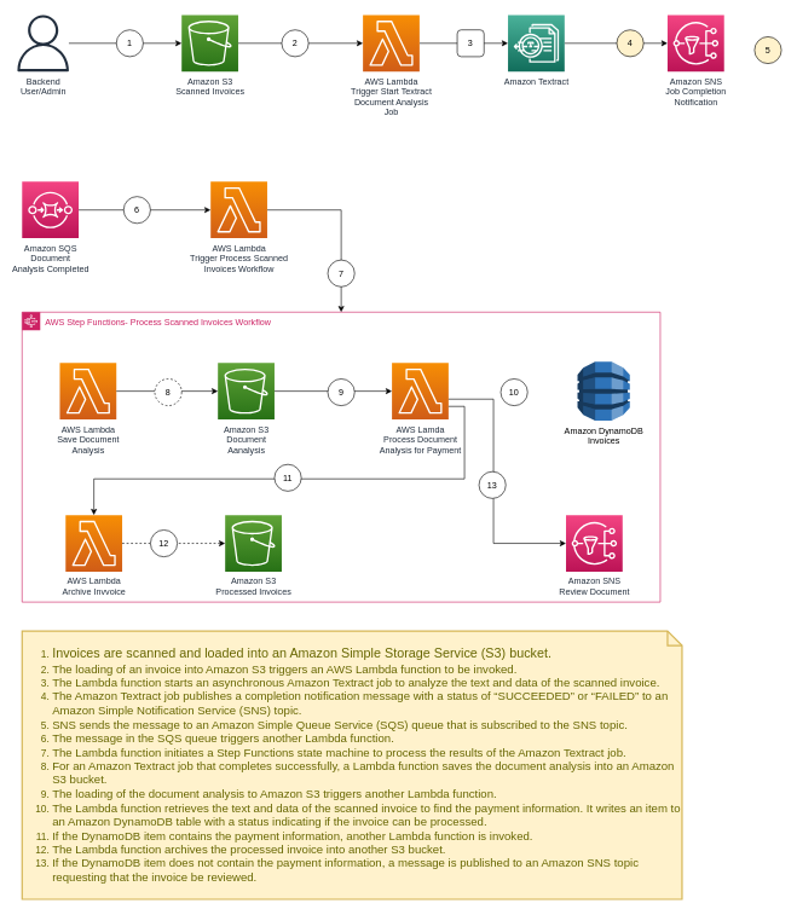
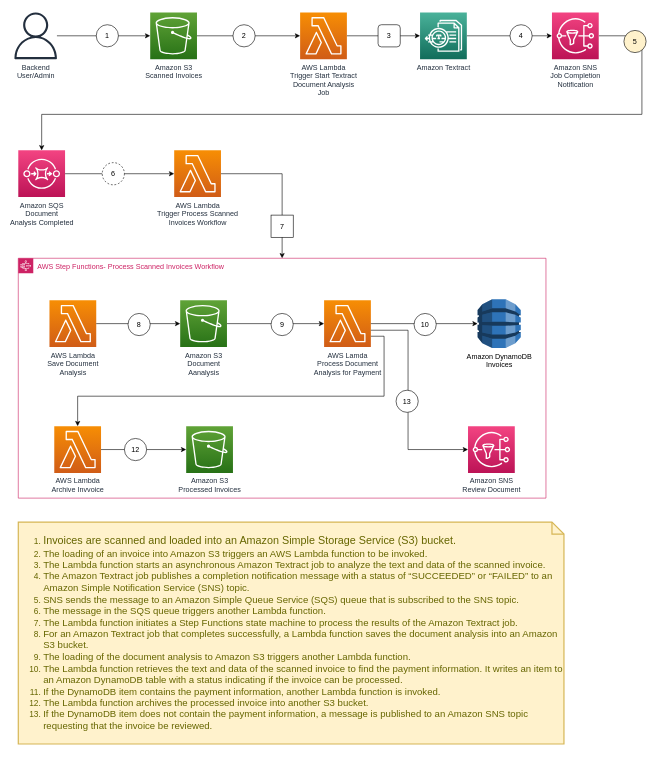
  <mxCell id="0" />
  <mxCell id="1" parent="0" />
  <mxCell id="2" value="Backend&lt;br&gt;User/Admin" style="outlineConnect=0;fontColor=#232F3E;gradientColor=none;fillColor=#232F3E;strokeColor=none;dashed=0;verticalLabelPosition=bottom;verticalAlign=top;align=center;html=1;fontSize=12;fontStyle=0;aspect=fixed;pointerEvents=1;shape=mxgraph.aws4.user;" parent="1" vertex="1"><mxGeometry x="20" y="20" width="78" height="78" as="geometry" /></mxCell>
  <mxCell id="3" style="edgeStyle=orthogonalEdgeStyle;rounded=0;orthogonalLoop=1;jettySize=auto;html=1;" parent="1" source="4" target="6" edge="1"><mxGeometry relative="1" as="geometry" /></mxCell>
  <mxCell id="4" value="&lt;div&gt;&lt;span&gt;Amazon S3 &lt;br&gt;Scanned Invoices&lt;/span&gt;&lt;/div&gt;" style="points=[[0,0,0],[0.25,0,0],[0.5,0,0],[0.75,0,0],[1,0,0],[0,1,0],[0.25,1,0],[0.5,1,0],[0.75,1,0],[1,1,0],[0,0.25,0],[0,0.5,0],[0,0.75,0],[1,0.25,0],[1,0.5,0],[1,0.75,0]];outlineConnect=0;fontColor=#232F3E;gradientColor=#60A337;gradientDirection=north;fillColor=#277116;strokeColor=#ffffff;dashed=0;verticalLabelPosition=bottom;verticalAlign=top;align=center;html=1;fontSize=12;fontStyle=0;aspect=fixed;shape=mxgraph.aws4.resourceIcon;resIcon=mxgraph.aws4.s3;" parent="1" vertex="1"><mxGeometry x="250" y="20" width="78" height="78" as="geometry" /></mxCell>
  <mxCell id="5" style="edgeStyle=orthogonalEdgeStyle;rounded=0;orthogonalLoop=1;jettySize=auto;html=1;entryX=0;entryY=0.5;entryDx=0;entryDy=0;entryPerimeter=0;" parent="1" source="6" target="8" edge="1"><mxGeometry relative="1" as="geometry" /></mxCell>
  <mxCell id="6" value="AWS Lambda&lt;br&gt;Trigger Start Textract&lt;br&gt;Document Analysis&lt;br&gt;Job" style="points=[[0,0,0],[0.25,0,0],[0.5,0,0],[0.75,0,0],[1,0,0],[0,1,0],[0.25,1,0],[0.5,1,0],[0.75,1,0],[1,1,0],[0,0.25,0],[0,0.5,0],[0,0.75,0],[1,0.25,0],[1,0.5,0],[1,0.75,0]];outlineConnect=0;fontColor=#232F3E;gradientColor=#F78E04;gradientDirection=north;fillColor=#D05C17;strokeColor=#ffffff;dashed=0;verticalLabelPosition=bottom;verticalAlign=top;align=center;html=1;fontSize=12;fontStyle=0;aspect=fixed;shape=mxgraph.aws4.resourceIcon;resIcon=mxgraph.aws4.lambda;" parent="1" vertex="1"><mxGeometry x="500" y="20" width="78" height="78" as="geometry" /></mxCell>
  <mxCell id="7" style="edgeStyle=orthogonalEdgeStyle;rounded=0;orthogonalLoop=1;jettySize=auto;html=1;" parent="1" source="8" target="10" edge="1"><mxGeometry relative="1" as="geometry" /></mxCell>
  <mxCell id="8" value="Amazon Textract" style="points=[[0,0,0],[0.25,0,0],[0.5,0,0],[0.75,0,0],[1,0,0],[0,1,0],[0.25,1,0],[0.5,1,0],[0.75,1,0],[1,1,0],[0,0.25,0],[0,0.5,0],[0,0.75,0],[1,0.25,0],[1,0.5,0],[1,0.75,0]];outlineConnect=0;fontColor=#232F3E;gradientColor=#4AB29A;gradientDirection=north;fillColor=#116D5B;strokeColor=#ffffff;dashed=0;verticalLabelPosition=bottom;verticalAlign=top;align=center;html=1;fontSize=12;fontStyle=0;aspect=fixed;shape=mxgraph.aws4.resourceIcon;resIcon=mxgraph.aws4.textract;" parent="1" vertex="1"><mxGeometry x="700" y="20" width="78" height="78" as="geometry" /></mxCell>
+ <mxCell id="9" style="edgeStyle=orthogonalEdgeStyle;rounded=0;orthogonalLoop=1;jettySize=auto;html=1;" parent="1" source="10" target="12" edge="1"><mxGeometry relative="1" as="geometry"><Array as="points"><mxPoint x="1070" y="59" /><mxPoint x="1070" y="190" /><mxPoint x="69" y="190" /></Array></mxGeometry></mxCell>
  <mxCell id="10" value="Amazon SNS&lt;br&gt;Job Completion&lt;br&gt;Notification" style="points=[[0,0,0],[0.25,0,0],[0.5,0,0],[0.75,0,0],[1,0,0],[0,1,0],[0.25,1,0],[0.5,1,0],[0.75,1,0],[1,1,0],[0,0.25,0],[0,0.5,0],[0,0.75,0],[1,0.25,0],[1,0.5,0],[1,0.75,0]];outlineConnect=0;fontColor=#232F3E;gradientColor=#F34482;gradientDirection=north;fillColor=#BC1356;strokeColor=#ffffff;dashed=0;verticalLabelPosition=bottom;verticalAlign=top;align=center;html=1;fontSize=12;fontStyle=0;aspect=fixed;shape=mxgraph.aws4.resourceIcon;resIcon=mxgraph.aws4.sns;" parent="1" vertex="1"><mxGeometry x="920" y="20" width="78" height="78" as="geometry" /></mxCell>
  <mxCell id="11" style="edgeStyle=orthogonalEdgeStyle;rounded=0;orthogonalLoop=1;jettySize=auto;html=1;" parent="1" source="12" target="14" edge="1"><mxGeometry relative="1" as="geometry" /></mxCell>
  <mxCell id="12" value="Amazon SQS&lt;br&gt;Document&lt;br&gt;Analysis Completed" style="points=[[0,0,0],[0.25,0,0],[0.5,0,0],[0.75,0,0],[1,0,0],[0,1,0],[0.25,1,0],[0.5,1,0],[0.75,1,0],[1,1,0],[0,0.25,0],[0,0.5,0],[0,0.75,0],[1,0.25,0],[1,0.5,0],[1,0.75,0]];outlineConnect=0;fontColor=#232F3E;gradientColor=#F34482;gradientDirection=north;fillColor=#BC1356;strokeColor=#ffffff;dashed=0;verticalLabelPosition=bottom;verticalAlign=top;align=center;html=1;fontSize=12;fontStyle=0;aspect=fixed;shape=mxgraph.aws4.resourceIcon;resIcon=mxgraph.aws4.sqs;" parent="1" vertex="1"><mxGeometry x="30" y="250" width="78" height="78" as="geometry" /></mxCell>
  <mxCell id="13" style="edgeStyle=orthogonalEdgeStyle;rounded=0;orthogonalLoop=1;jettySize=auto;html=1;" parent="1" source="14" target="41" edge="1"><mxGeometry relative="1" as="geometry"><Array as="points"><mxPoint x="470" y="289" /></Array></mxGeometry></mxCell>
  <mxCell id="14" value="AWS Lambda&lt;br&gt;Trigger Process Scanned&lt;br&gt;Invoices Workflow" style="points=[[0,0,0],[0.25,0,0],[0.5,0,0],[0.75,0,0],[1,0,0],[0,1,0],[0.25,1,0],[0.5,1,0],[0.75,1,0],[1,1,0],[0,0.25,0],[0,0.5,0],[0,0.75,0],[1,0.25,0],[1,0.5,0],[1,0.75,0]];outlineConnect=0;fontColor=#232F3E;gradientColor=#F78E04;gradientDirection=north;fillColor=#D05C17;strokeColor=#ffffff;dashed=0;verticalLabelPosition=bottom;verticalAlign=top;align=center;html=1;fontSize=12;fontStyle=0;aspect=fixed;shape=mxgraph.aws4.resourceIcon;resIcon=mxgraph.aws4.lambda;" parent="1" vertex="1"><mxGeometry x="290" y="250" width="78" height="78" as="geometry" /></mxCell>
  <mxCell id="15" value="" style="group" parent="1" vertex="1" connectable="0"><mxGeometry x="160" y="40.5" width="37" height="37" as="geometry" /></mxCell>
  <mxCell id="16" value="" style="group" parent="15" vertex="1" connectable="0"><mxGeometry width="37" height="37" as="geometry" /></mxCell>
  <mxCell id="17" style="edgeStyle=orthogonalEdgeStyle;rounded=0;orthogonalLoop=1;jettySize=auto;html=1;" parent="16" source="2" target="4" edge="1"><mxGeometry relative="1" as="geometry" /></mxCell>
  <mxCell id="18" value="1" style="ellipse;whiteSpace=wrap;html=1;aspect=fixed;" parent="16" vertex="1"><mxGeometry width="37" height="37" as="geometry" /></mxCell>
  <mxCell id="19" value="" style="group" parent="1" vertex="1" connectable="0"><mxGeometry x="388" y="40.5" width="37" height="37" as="geometry" /></mxCell>
  <mxCell id="20" value="" style="group" parent="19" vertex="1" connectable="0"><mxGeometry width="37" height="37" as="geometry" /></mxCell>
  <mxCell id="21" style="edgeStyle=orthogonalEdgeStyle;rounded=0;orthogonalLoop=1;jettySize=auto;html=1;" parent="20" edge="1"><mxGeometry relative="1" as="geometry" /></mxCell>
  <mxCell id="22" value="2" style="ellipse;whiteSpace=wrap;html=1;aspect=fixed;" parent="20" vertex="1"><mxGeometry width="37" height="37" as="geometry" /></mxCell>
  <mxCell id="23" value="" style="group" parent="1" vertex="1" connectable="0"><mxGeometry x="630" y="40.5" width="37" height="37" as="geometry" /></mxCell>
  <mxCell id="24" value="" style="group" parent="23" vertex="1" connectable="0"><mxGeometry width="37" height="37" as="geometry" /></mxCell>
  <mxCell id="25" style="edgeStyle=orthogonalEdgeStyle;rounded=0;orthogonalLoop=1;jettySize=auto;html=1;" parent="24" edge="1"><mxGeometry relative="1" as="geometry" /></mxCell>
  <mxCell id="26" value="3" style="whiteSpace=wrap;html=1;aspect=fixed;rounded=1;" parent="24" vertex="1"><mxGeometry width="37" height="37" as="geometry" /></mxCell>
  <mxCell id="27" value="" style="group" parent="1" vertex="1" connectable="0"><mxGeometry x="850" y="40.5" width="37" height="37" as="geometry" /></mxCell>
  <mxCell id="28" value="" style="group" parent="27" vertex="1" connectable="0"><mxGeometry width="37" height="37" as="geometry" /></mxCell>
  <mxCell id="29" style="edgeStyle=orthogonalEdgeStyle;rounded=0;orthogonalLoop=1;jettySize=auto;html=1;" parent="28" edge="1"><mxGeometry relative="1" as="geometry" /></mxCell>
- <mxCell id="30" value="4" style="ellipse;whiteSpace=wrap;html=1;aspect=fixed;fillColor=#fff2cc;" parent="28" vertex="1"><mxGeometry width="37" height="37" as="geometry" /></mxCell>
+ <mxCell id="30" value="4" style="ellipse;whiteSpace=wrap;html=1;aspect=fixed;" parent="28" vertex="1"><mxGeometry width="37" height="37" as="geometry" /></mxCell>
  <mxCell id="31" value="" style="group" parent="1" vertex="1" connectable="0"><mxGeometry x="1040" y="50" width="37" height="37" as="geometry" /></mxCell>
  <mxCell id="32" value="" style="group" parent="31" vertex="1" connectable="0"><mxGeometry width="37" height="37" as="geometry" /></mxCell>
  <mxCell id="33" style="edgeStyle=orthogonalEdgeStyle;rounded=0;orthogonalLoop=1;jettySize=auto;html=1;" parent="32" edge="1"><mxGeometry relative="1" as="geometry" /></mxCell>
  <mxCell id="34" value="5" style="ellipse;whiteSpace=wrap;html=1;aspect=fixed;fillColor=#fff2cc;" parent="32" vertex="1"><mxGeometry width="37" height="37" as="geometry" /></mxCell>
  <mxCell id="35" value="" style="group" parent="1" vertex="1" connectable="0"><mxGeometry x="170" y="270.5" width="37" height="37" as="geometry" /></mxCell>
  <mxCell id="36" value="" style="group" parent="35" vertex="1" connectable="0"><mxGeometry width="37" height="37" as="geometry" /></mxCell>
  <mxCell id="37" style="edgeStyle=orthogonalEdgeStyle;rounded=0;orthogonalLoop=1;jettySize=auto;html=1;" parent="36" edge="1"><mxGeometry relative="1" as="geometry" /></mxCell>
- <mxCell id="38" value="6" style="ellipse;whiteSpace=wrap;html=1;aspect=fixed;" parent="36" vertex="1"><mxGeometry width="37" height="37" as="geometry" /></mxCell>
- <mxCell id="39" value="7" style="ellipse;whiteSpace=wrap;html=1;aspect=fixed;" parent="1" vertex="1"><mxGeometry x="451.5" y="358" width="37" height="37" as="geometry" /></mxCell>
+ <mxCell id="38" value="6" style="ellipse;whiteSpace=wrap;html=1;aspect=fixed;dashed=1;" parent="36" vertex="1"><mxGeometry width="37" height="37" as="geometry" /></mxCell>
+ <mxCell id="39" value="7" style="whiteSpace=wrap;html=1;aspect=fixed;rounded=0;" parent="1" vertex="1"><mxGeometry x="451.5" y="358" width="37" height="37" as="geometry" /></mxCell>
  <mxCell id="40" value="" style="group" parent="1" vertex="1" connectable="0"><mxGeometry x="30" y="430" width="880" height="420" as="geometry" /></mxCell>
  <mxCell id="41" value="AWS Step Functions- Process Scanned Invoices Workflow" style="points=[[0,0],[0.25,0],[0.5,0],[0.75,0],[1,0],[1,0.25],[1,0.5],[1,0.75],[1,1],[0.75,1],[0.5,1],[0.25,1],[0,1],[0,0.75],[0,0.5],[0,0.25]];outlineConnect=0;gradientColor=none;html=1;whiteSpace=wrap;fontSize=12;fontStyle=0;shape=mxgraph.aws4.group;grIcon=mxgraph.aws4.group_aws_step_functions_workflow;strokeColor=#CD2264;fillColor=none;verticalAlign=top;align=left;spacingLeft=30;fontColor=#CD2264;dashed=0;" parent="40" vertex="1"><mxGeometry width="880" height="400" as="geometry" /></mxCell>
  <mxCell id="42" value="AWS Lambda&lt;br&gt;Save Document&lt;br&gt;Analysis" style="points=[[0,0,0],[0.25,0,0],[0.5,0,0],[0.75,0,0],[1,0,0],[0,1,0],[0.25,1,0],[0.5,1,0],[0.75,1,0],[1,1,0],[0,0.25,0],[0,0.5,0],[0,0.75,0],[1,0.25,0],[1,0.5,0],[1,0.75,0]];outlineConnect=0;fontColor=#232F3E;gradientColor=#F78E04;gradientDirection=north;fillColor=#D05C17;strokeColor=#ffffff;dashed=0;verticalLabelPosition=bottom;verticalAlign=top;align=center;html=1;fontSize=12;fontStyle=0;aspect=fixed;shape=mxgraph.aws4.resourceIcon;resIcon=mxgraph.aws4.lambda;" parent="40" vertex="1"><mxGeometry x="52" y="70" width="78" height="78" as="geometry" /></mxCell>
  <mxCell id="43" value="Amazon S3&lt;br&gt;Document&lt;br&gt;Aanalysis" style="points=[[0,0,0],[0.25,0,0],[0.5,0,0],[0.75,0,0],[1,0,0],[0,1,0],[0.25,1,0],[0.5,1,0],[0.75,1,0],[1,1,0],[0,0.25,0],[0,0.5,0],[0,0.75,0],[1,0.25,0],[1,0.5,0],[1,0.75,0]];outlineConnect=0;fontColor=#232F3E;gradientColor=#60A337;gradientDirection=north;fillColor=#277116;strokeColor=#ffffff;dashed=0;verticalLabelPosition=bottom;verticalAlign=top;align=center;html=1;fontSize=12;fontStyle=0;aspect=fixed;shape=mxgraph.aws4.resourceIcon;resIcon=mxgraph.aws4.s3;" parent="40" vertex="1"><mxGeometry x="270" y="70" width="78" height="78" as="geometry" /></mxCell>
  <mxCell id="44" style="edgeStyle=orthogonalEdgeStyle;rounded=0;orthogonalLoop=1;jettySize=auto;html=1;" parent="40" source="42" target="43" edge="1"><mxGeometry relative="1" as="geometry" /></mxCell>
  <mxCell id="45" value="AWS Lamda&lt;br&gt;Process Document&lt;br&gt;Analysis for Payment" style="points=[[0,0,0],[0.25,0,0],[0.5,0,0],[0.75,0,0],[1,0,0],[0,1,0],[0.25,1,0],[0.5,1,0],[0.75,1,0],[1,1,0],[0,0.25,0],[0,0.5,0],[0,0.75,0],[1,0.25,0],[1,0.5,0],[1,0.75,0]];outlineConnect=0;fontColor=#232F3E;gradientColor=#F78E04;gradientDirection=north;fillColor=#D05C17;strokeColor=#ffffff;dashed=0;verticalLabelPosition=bottom;verticalAlign=top;align=center;html=1;fontSize=12;fontStyle=0;aspect=fixed;shape=mxgraph.aws4.resourceIcon;resIcon=mxgraph.aws4.lambda;" parent="40" vertex="1"><mxGeometry x="510" y="70" width="78" height="78" as="geometry" /></mxCell>
  <mxCell id="46" style="edgeStyle=orthogonalEdgeStyle;rounded=0;orthogonalLoop=1;jettySize=auto;html=1;" parent="40" source="43" target="45" edge="1"><mxGeometry relative="1" as="geometry" /></mxCell>
  <mxCell id="47" value="Amazon DynamoDB&lt;br&gt;Invoices" style="outlineConnect=0;dashed=0;verticalLabelPosition=bottom;verticalAlign=top;align=center;html=1;shape=mxgraph.aws3.dynamo_db;fillColor=#2E73B8;gradientColor=none;" parent="40" vertex="1"><mxGeometry x="766" y="68.5" width="72" height="81" as="geometry" /></mxCell>
+ <mxCell id="48" style="edgeStyle=orthogonalEdgeStyle;rounded=0;orthogonalLoop=1;jettySize=auto;html=1;" parent="40" source="45" target="47" edge="1"><mxGeometry relative="1" as="geometry" /></mxCell>
  <mxCell id="49" value="AWS Lambda&lt;br&gt;Archive Invvoice" style="points=[[0,0,0],[0.25,0,0],[0.5,0,0],[0.75,0,0],[1,0,0],[0,1,0],[0.25,1,0],[0.5,1,0],[0.75,1,0],[1,1,0],[0,0.25,0],[0,0.5,0],[0,0.75,0],[1,0.25,0],[1,0.5,0],[1,0.75,0]];outlineConnect=0;fontColor=#232F3E;gradientColor=#F78E04;gradientDirection=north;fillColor=#D05C17;strokeColor=#ffffff;dashed=0;verticalLabelPosition=bottom;verticalAlign=top;align=center;html=1;fontSize=12;fontStyle=0;aspect=fixed;shape=mxgraph.aws4.resourceIcon;resIcon=mxgraph.aws4.lambda;" parent="40" vertex="1"><mxGeometry x="60" y="280" width="78" height="78" as="geometry" /></mxCell>
  <mxCell id="50" style="edgeStyle=orthogonalEdgeStyle;rounded=0;orthogonalLoop=1;jettySize=auto;html=1;" parent="40" source="45" target="49" edge="1"><mxGeometry relative="1" as="geometry"><Array as="points"><mxPoint x="610" y="130" /><mxPoint x="610" y="230" /><mxPoint x="99" y="230" /></Array></mxGeometry></mxCell>
  <mxCell id="51" value="Amazon S3&lt;br&gt;Processed Invoices" style="points=[[0,0,0],[0.25,0,0],[0.5,0,0],[0.75,0,0],[1,0,0],[0,1,0],[0.25,1,0],[0.5,1,0],[0.75,1,0],[1,1,0],[0,0.25,0],[0,0.5,0],[0,0.75,0],[1,0.25,0],[1,0.5,0],[1,0.75,0]];outlineConnect=0;fontColor=#232F3E;gradientColor=#60A337;gradientDirection=north;fillColor=#277116;strokeColor=#ffffff;dashed=0;verticalLabelPosition=bottom;verticalAlign=top;align=center;html=1;fontSize=12;fontStyle=0;aspect=fixed;shape=mxgraph.aws4.resourceIcon;resIcon=mxgraph.aws4.s3;" parent="40" vertex="1"><mxGeometry x="280" y="280" width="78" height="78" as="geometry" /></mxCell>
- <mxCell id="52" style="edgeStyle=orthogonalEdgeStyle;rounded=0;orthogonalLoop=1;jettySize=auto;html=1;entryX=0;entryY=0.5;entryDx=0;entryDy=0;entryPerimeter=0;dashed=1;" parent="40" source="49" target="51" edge="1"><mxGeometry relative="1" as="geometry" /></mxCell>
+ <mxCell id="52" style="edgeStyle=orthogonalEdgeStyle;rounded=0;orthogonalLoop=1;jettySize=auto;html=1;entryX=0;entryY=0.5;entryDx=0;entryDy=0;entryPerimeter=0;" parent="40" source="49" target="51" edge="1"><mxGeometry relative="1" as="geometry" /></mxCell>
  <mxCell id="53" value="Amazon SNS&lt;br&gt;Review Document" style="points=[[0,0,0],[0.25,0,0],[0.5,0,0],[0.75,0,0],[1,0,0],[0,1,0],[0.25,1,0],[0.5,1,0],[0.75,1,0],[1,1,0],[0,0.25,0],[0,0.5,0],[0,0.75,0],[1,0.25,0],[1,0.5,0],[1,0.75,0]];outlineConnect=0;fontColor=#232F3E;gradientColor=#F34482;gradientDirection=north;fillColor=#BC1356;strokeColor=#ffffff;dashed=0;verticalLabelPosition=bottom;verticalAlign=top;align=center;html=1;fontSize=12;fontStyle=0;aspect=fixed;shape=mxgraph.aws4.resourceIcon;resIcon=mxgraph.aws4.sns;" parent="40" vertex="1"><mxGeometry x="750" y="280" width="78" height="78" as="geometry" /></mxCell>
  <mxCell id="54" style="edgeStyle=orthogonalEdgeStyle;rounded=0;orthogonalLoop=1;jettySize=auto;html=1;" parent="40" source="45" target="53" edge="1"><mxGeometry relative="1" as="geometry"><Array as="points"><mxPoint x="650" y="120" /><mxPoint x="650" y="319" /></Array></mxGeometry></mxCell>
  <mxCell id="55" value="" style="group" parent="40" vertex="1" connectable="0"><mxGeometry x="183" y="92" width="37" height="37" as="geometry" /></mxCell>
  <mxCell id="56" value="" style="group" parent="55" vertex="1" connectable="0"><mxGeometry width="37" height="37" as="geometry" /></mxCell>
  <mxCell id="57" style="edgeStyle=orthogonalEdgeStyle;rounded=0;orthogonalLoop=1;jettySize=auto;html=1;" parent="56" edge="1"><mxGeometry relative="1" as="geometry" /></mxCell>
- <mxCell id="58" value="8" style="ellipse;whiteSpace=wrap;html=1;aspect=fixed;dashed=1;" parent="56" vertex="1"><mxGeometry width="37" height="37" as="geometry" /></mxCell>
+ <mxCell id="58" value="8" style="ellipse;whiteSpace=wrap;html=1;aspect=fixed;" parent="56" vertex="1"><mxGeometry width="37" height="37" as="geometry" /></mxCell>
  <mxCell id="59" value="" style="group" parent="40" vertex="1" connectable="0"><mxGeometry x="421.5" y="92" width="37" height="37" as="geometry" /></mxCell>
  <mxCell id="60" value="" style="group" parent="59" vertex="1" connectable="0"><mxGeometry width="37" height="37" as="geometry" /></mxCell>
  <mxCell id="61" style="edgeStyle=orthogonalEdgeStyle;rounded=0;orthogonalLoop=1;jettySize=auto;html=1;" parent="60" edge="1"><mxGeometry relative="1" as="geometry" /></mxCell>
  <mxCell id="62" value="9" style="ellipse;whiteSpace=wrap;html=1;aspect=fixed;" parent="60" vertex="1"><mxGeometry width="37" height="37" as="geometry" /></mxCell>
  <mxCell id="63" value="" style="group" parent="40" vertex="1" connectable="0"><mxGeometry x="660" y="92" width="37" height="37" as="geometry" /></mxCell>
  <mxCell id="64" value="" style="group" parent="63" vertex="1" connectable="0"><mxGeometry width="37" height="37" as="geometry" /></mxCell>
  <mxCell id="65" style="edgeStyle=orthogonalEdgeStyle;rounded=0;orthogonalLoop=1;jettySize=auto;html=1;" parent="64" edge="1"><mxGeometry relative="1" as="geometry" /></mxCell>
  <mxCell id="66" value="10" style="ellipse;whiteSpace=wrap;html=1;aspect=fixed;" parent="64" vertex="1"><mxGeometry width="37" height="37" as="geometry" /></mxCell>
  <mxCell id="67" value="" style="group" parent="40" vertex="1" connectable="0"><mxGeometry x="348" y="210" width="37" height="37" as="geometry" /></mxCell>
  <mxCell id="68" value="" style="group" parent="67" vertex="1" connectable="0"><mxGeometry width="37" height="37" as="geometry" /></mxCell>
  <mxCell id="69" style="edgeStyle=orthogonalEdgeStyle;rounded=0;orthogonalLoop=1;jettySize=auto;html=1;" parent="68" edge="1"><mxGeometry relative="1" as="geometry" /></mxCell>
- <mxCell id="70" value="11" style="ellipse;whiteSpace=wrap;html=1;aspect=fixed;" parent="68" vertex="1"><mxGeometry width="37" height="37" as="geometry" /></mxCell>
  <mxCell id="71" value="" style="group" parent="40" vertex="1" connectable="0"><mxGeometry x="177" y="300.5" width="37" height="37" as="geometry" /></mxCell>
  <mxCell id="72" value="" style="group" parent="71" vertex="1" connectable="0"><mxGeometry width="37" height="37" as="geometry" /></mxCell>
  <mxCell id="73" style="edgeStyle=orthogonalEdgeStyle;rounded=0;orthogonalLoop=1;jettySize=auto;html=1;" parent="72" edge="1"><mxGeometry relative="1" as="geometry" /></mxCell>
  <mxCell id="74" value="12" style="ellipse;whiteSpace=wrap;html=1;aspect=fixed;" parent="72" vertex="1"><mxGeometry width="37" height="37" as="geometry" /></mxCell>
  <mxCell id="75" value="" style="group" parent="40" vertex="1" connectable="0"><mxGeometry x="630" y="220" width="37" height="37" as="geometry" /></mxCell>
  <mxCell id="76" value="" style="group" parent="75" vertex="1" connectable="0"><mxGeometry width="37" height="37" as="geometry" /></mxCell>
  <mxCell id="77" style="edgeStyle=orthogonalEdgeStyle;rounded=0;orthogonalLoop=1;jettySize=auto;html=1;" parent="76" edge="1"><mxGeometry relative="1" as="geometry" /></mxCell>
  <mxCell id="78" value="13" style="ellipse;whiteSpace=wrap;html=1;aspect=fixed;" parent="76" vertex="1"><mxGeometry width="37" height="37" as="geometry" /></mxCell>
  <mxCell id="79" value="&lt;div&gt;&lt;ol&gt;&lt;li&gt;&lt;font style=&quot;font-size: 18px&quot;&gt;Invoices are scanned and loaded into an Amazon Simple Storage Service (S3) bucket.&lt;/font&gt;&lt;/li&gt;&lt;li&gt;&lt;font size=&quot;3&quot;&gt;The loading of an invoice into Amazon S3 triggers an AWS Lambda function to be invoked.&lt;/font&gt;&lt;/li&gt;&lt;li&gt;&lt;font size=&quot;3&quot;&gt;The Lambda function starts an asynchronous Amazon Textract job to analyze the text and data of the scanned invoice.&lt;/font&gt;&lt;/li&gt;&lt;li&gt;&lt;font size=&quot;3&quot;&gt;The Amazon Textract job publishes a completion notification message with a status of “SUCCEEDED” or “FAILED” to an Amazon Simple Notification Service (SNS) topic.&lt;/font&gt;&lt;/li&gt;&lt;li&gt;&lt;font size=&quot;3&quot;&gt;SNS sends the message to an Amazon Simple Queue Service (SQS) queue that is subscribed to the SNS topic.&lt;/font&gt;&lt;/li&gt;&lt;li&gt;&lt;font size=&quot;3&quot;&gt;The message in the SQS queue triggers another Lambda function.&lt;/font&gt;&lt;/li&gt;&lt;li&gt;&lt;font size=&quot;3&quot;&gt;The Lambda function initiates a Step Functions state machine to process the results of the Amazon Textract job.&lt;/font&gt;&lt;/li&gt;&lt;li&gt;&lt;font size=&quot;3&quot;&gt;For an Amazon Textract job that completes successfully, a Lambda function saves the document analysis into an Amazon S3 bucket.&lt;/font&gt;&lt;/li&gt;&lt;li&gt;&lt;font size=&quot;3&quot;&gt;The loading of the document analysis to Amazon S3 triggers another Lambda function.&lt;/font&gt;&lt;/li&gt;&lt;li&gt;&lt;font size=&quot;3&quot;&gt;The Lambda function retrieves the text and data of the scanned invoice to find the payment information. It writes an item to an Amazon DynamoDB table with a status indicating if the invoice can be processed.&lt;/font&gt;&lt;/li&gt;&lt;li&gt;&lt;font size=&quot;3&quot;&gt;If the DynamoDB item contains the payment information, another Lambda function is invoked.&lt;/font&gt;&lt;/li&gt;&lt;li&gt;&lt;font size=&quot;3&quot;&gt;The Lambda function archives the processed invoice into another S3 bucket.&lt;/font&gt;&lt;/li&gt;&lt;li&gt;&lt;font size=&quot;3&quot;&gt;If the DynamoDB item does not contain the payment information, a message is published to an Amazon SNS topic requesting that the invoice be reviewed.&lt;/font&gt;&lt;/li&gt;&lt;/ol&gt;&lt;/div&gt;" style="shape=note;strokeWidth=2;fontSize=14;size=20;whiteSpace=wrap;html=1;fillColor=#fff2cc;strokeColor=#d6b656;fontColor=#666600;align=left;" parent="1" vertex="1"><mxGeometry x="30" y="870" width="910" height="370" as="geometry" /></mxCell>
